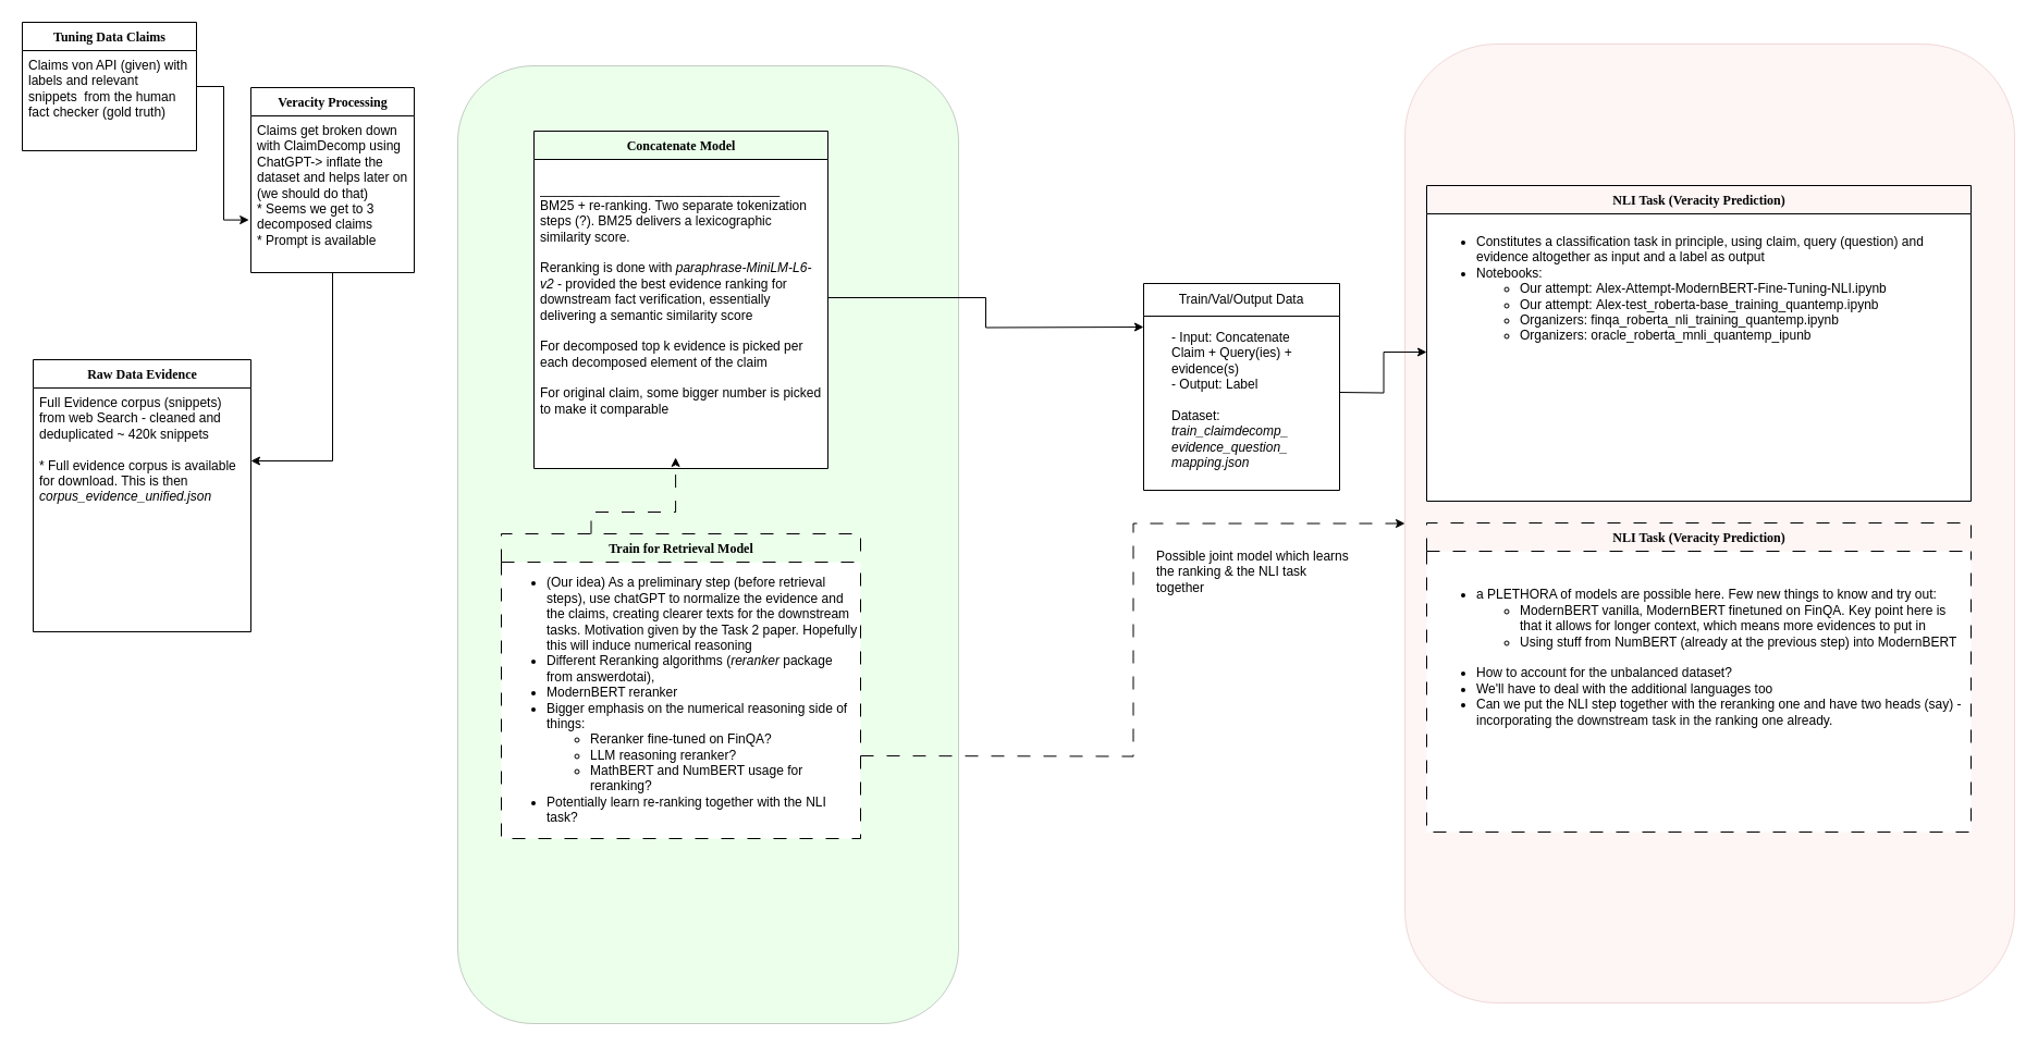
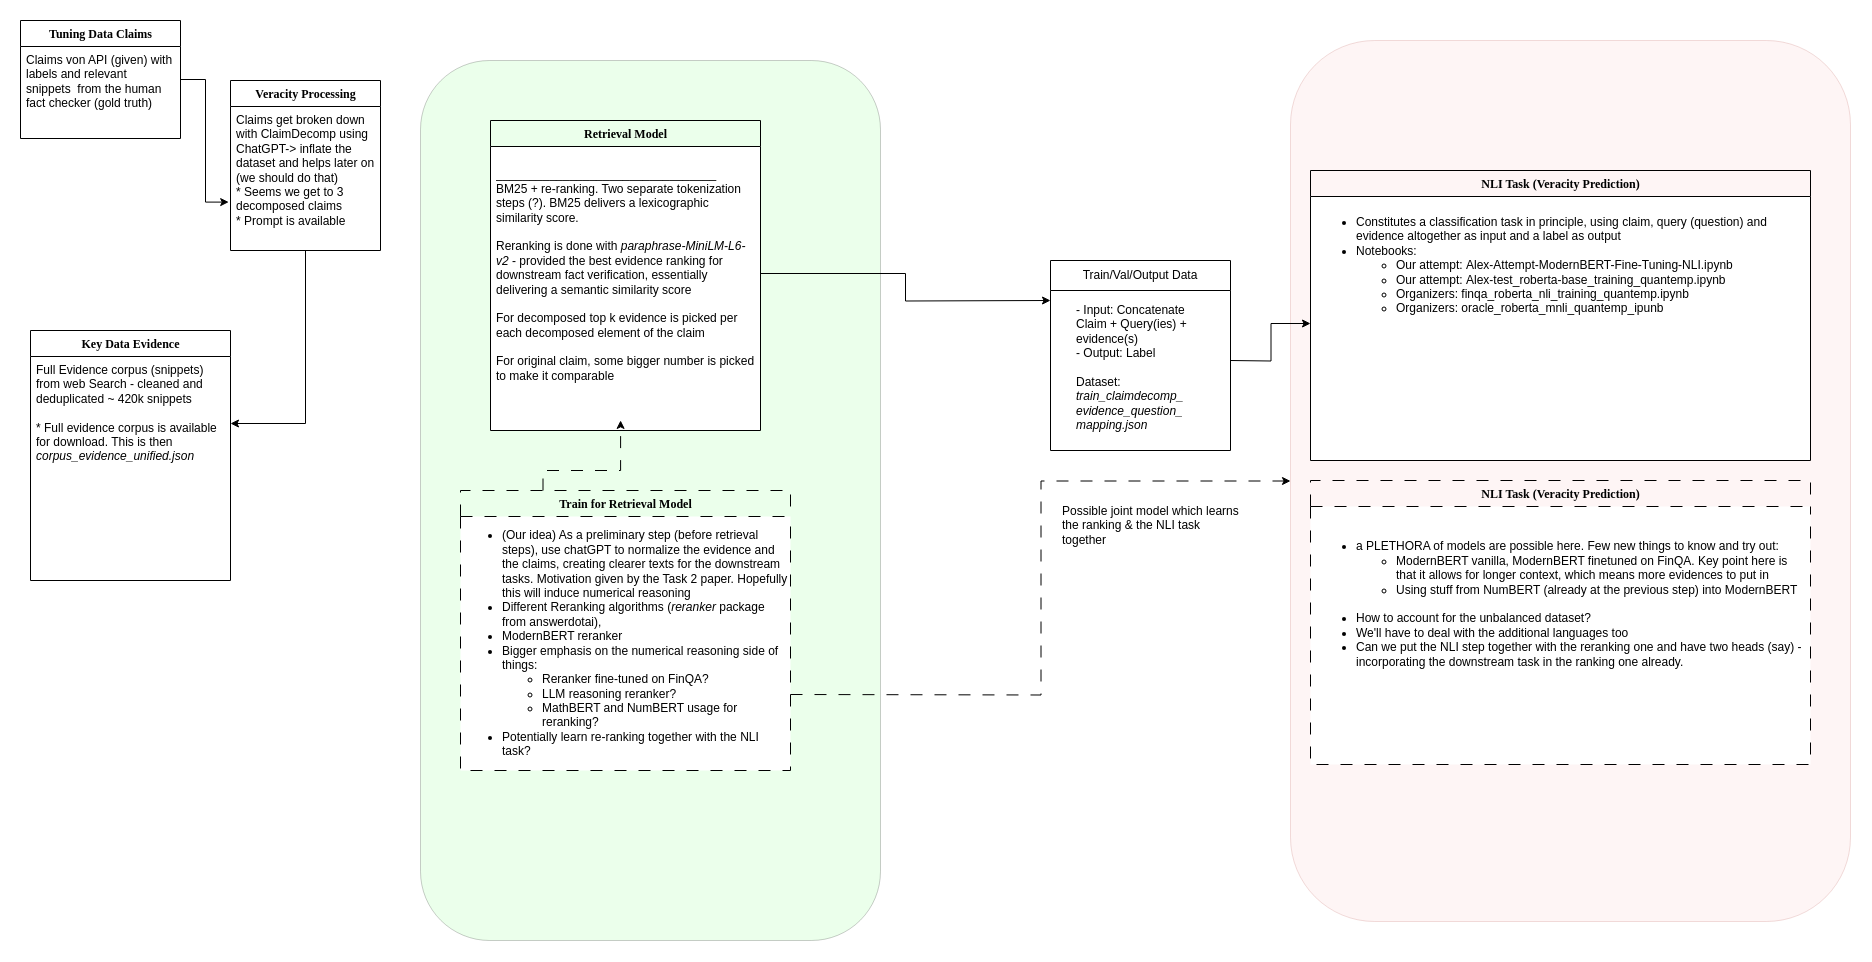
  <mxCell id="0" />
  <mxCell id="1" parent="0" />
  <mxCell id="2" value="" style="rounded=1;whiteSpace=wrap;html=1;fillColor=#f8cecc;opacity=20;strokeColor=#b85450;" parent="1" vertex="1"><mxGeometry x="1290" y="40" width="560" height="881" as="geometry" /></mxCell>
  <mxCell id="3" value="" style="rounded=1;whiteSpace=wrap;html=1;fillColor=#99FF99;opacity=20;" parent="1" vertex="1"><mxGeometry x="420" y="60" width="460" height="880" as="geometry" /></mxCell>
  <mxCell id="4" value="Tuning Data Claims&lt;div&gt;&lt;br&gt;&lt;/div&gt;" style="swimlane;html=1;fontStyle=1;align=center;verticalAlign=top;childLayout=stackLayout;horizontal=1;startSize=26;horizontalStack=0;resizeParent=1;resizeLast=0;collapsible=1;marginBottom=0;swimlaneFillColor=#ffffff;rounded=0;shadow=0;comic=0;labelBackgroundColor=none;strokeWidth=1;fillColor=none;fontFamily=Verdana;fontSize=12" parent="1" vertex="1"><mxGeometry x="20" y="20" width="160" height="118" as="geometry" /></mxCell>
  <mxCell id="5" value="Claims von API (given) with labels and relevant snippets&amp;nbsp; from the human fact checker (gold truth)" style="text;html=1;strokeColor=none;fillColor=none;align=left;verticalAlign=top;spacingLeft=4;spacingRight=4;whiteSpace=wrap;overflow=hidden;rotatable=0;points=[[0,0.5],[1,0.5]];portConstraint=eastwest;" parent="4" vertex="1"><mxGeometry y="26" width="160" height="74" as="geometry" /></mxCell>
- <mxCell id="6" value="Raw Data Evidence" style="swimlane;html=1;fontStyle=1;align=center;verticalAlign=top;childLayout=stackLayout;horizontal=1;startSize=26;horizontalStack=0;resizeParent=1;resizeLast=0;collapsible=1;marginBottom=0;swimlaneFillColor=#ffffff;rounded=0;shadow=0;comic=0;labelBackgroundColor=none;strokeWidth=1;fillColor=none;fontFamily=Verdana;fontSize=12" parent="1" vertex="1"><mxGeometry x="30" y="330" width="200" height="250" as="geometry" /></mxCell>
+ <mxCell id="6" value="Key Data Evidence" style="swimlane;html=1;fontStyle=1;align=center;verticalAlign=top;childLayout=stackLayout;horizontal=1;startSize=26;horizontalStack=0;resizeParent=1;resizeLast=0;collapsible=1;marginBottom=0;swimlaneFillColor=#ffffff;rounded=0;shadow=0;comic=0;labelBackgroundColor=none;strokeWidth=1;fillColor=none;fontFamily=Verdana;fontSize=12" parent="1" vertex="1"><mxGeometry x="30" y="330" width="200" height="250" as="geometry" /></mxCell>
  <mxCell id="7" value="Full Evidence corpus (snippets) from web Search - cleaned and deduplicated ~ 420k snippets&lt;div&gt;&lt;br&gt;&lt;/div&gt;&lt;div&gt;* Full evidence corpus is available for download. This is then &lt;i&gt;corpus_evidence_unified.json&lt;/i&gt;&lt;br&gt;&lt;br&gt;&lt;div&gt;&lt;br&gt;&lt;div&gt;&lt;br&gt;&lt;/div&gt;&lt;/div&gt;&lt;/div&gt;&lt;div&gt;&lt;br&gt;&lt;/div&gt;&lt;div&gt;&lt;br&gt;&lt;/div&gt;" style="text;html=1;strokeColor=none;fillColor=none;align=left;verticalAlign=top;spacingLeft=4;spacingRight=4;whiteSpace=wrap;overflow=hidden;rotatable=0;points=[[0,0.5],[1,0.5]];portConstraint=eastwest;" parent="6" vertex="1"><mxGeometry y="26" width="200" height="134" as="geometry" /></mxCell>
  <mxCell id="8" style="edgeStyle=orthogonalEdgeStyle;rounded=0;orthogonalLoop=1;jettySize=auto;html=1;exitX=0.5;exitY=1;exitDx=0;exitDy=0;entryX=1;entryY=0.5;entryDx=0;entryDy=0;" parent="1" source="9" target="7" edge="1"><mxGeometry relative="1" as="geometry" /></mxCell>
  <mxCell id="9" value="Veracity Processing" style="swimlane;html=1;fontStyle=1;align=center;verticalAlign=top;childLayout=stackLayout;horizontal=1;startSize=26;horizontalStack=0;resizeParent=1;resizeLast=0;collapsible=1;marginBottom=0;swimlaneFillColor=#ffffff;rounded=0;shadow=0;comic=0;labelBackgroundColor=none;strokeWidth=1;fillColor=none;fontFamily=Verdana;fontSize=12" parent="1" vertex="1"><mxGeometry x="230" y="80" width="150" height="170" as="geometry" /></mxCell>
  <mxCell id="10" value="Claims get broken down with ClaimDecomp using ChatGPT-&amp;gt; inflate the dataset and helps later on (we should do that)&lt;br&gt;* Seems we get to 3 decomposed claims&lt;br&gt;* Prompt is available" style="text;html=1;strokeColor=none;fillColor=none;align=left;verticalAlign=top;spacingLeft=4;spacingRight=4;whiteSpace=wrap;overflow=hidden;rotatable=0;points=[[0,0.5],[1,0.5]];portConstraint=eastwest;" parent="9" vertex="1"><mxGeometry y="26" width="150" height="124" as="geometry" /></mxCell>
  <mxCell id="11" style="edgeStyle=orthogonalEdgeStyle;rounded=0;orthogonalLoop=1;jettySize=auto;html=1;exitX=1;exitY=0.5;exitDx=0;exitDy=0;entryX=-0.012;entryY=0.771;entryDx=0;entryDy=0;entryPerimeter=0;" parent="1" source="4" target="10" edge="1"><mxGeometry relative="1" as="geometry" /></mxCell>
- <mxCell id="12" value="Concatenate Model" style="swimlane;html=1;fontStyle=1;align=center;verticalAlign=top;childLayout=stackLayout;horizontal=1;startSize=26;horizontalStack=0;resizeParent=1;resizeLast=0;collapsible=1;marginBottom=0;swimlaneFillColor=#ffffff;rounded=0;shadow=0;comic=0;labelBackgroundColor=none;strokeWidth=1;fillColor=none;fontFamily=Verdana;fontSize=12" parent="1" vertex="1"><mxGeometry x="490" y="120" width="270" height="310" as="geometry" /></mxCell>
+ <mxCell id="12" value="Retrieval Model" style="swimlane;html=1;fontStyle=1;align=center;verticalAlign=top;childLayout=stackLayout;horizontal=1;startSize=26;horizontalStack=0;resizeParent=1;resizeLast=0;collapsible=1;marginBottom=0;swimlaneFillColor=#ffffff;rounded=0;shadow=0;comic=0;labelBackgroundColor=none;strokeWidth=1;fillColor=none;fontFamily=Verdana;fontSize=12" parent="1" vertex="1"><mxGeometry x="490" y="120" width="270" height="310" as="geometry" /></mxCell>
  <mxCell id="13" value="&lt;div&gt;&lt;br&gt;&lt;/div&gt;&lt;div&gt;&lt;span style=&quot;background-color: initial;&quot;&gt;_________________________________&lt;/span&gt;&lt;/div&gt;&lt;div&gt;&lt;span style=&quot;background-color: initial;&quot;&gt;BM25 + re-ranking. Two separate tokenization steps (?). BM25 delivers a lexicographic similarity score.&lt;/span&gt;&lt;br&gt;&lt;/div&gt;&lt;div&gt;&lt;br&gt;&lt;/div&gt;&lt;div&gt;Reranking is done with &lt;i&gt;paraphrase-MiniLM-L6-v2&lt;/i&gt; - provided the best evidence ranking for downstream fact verification, essentially delivering a semantic similarity score&lt;/div&gt;&lt;div&gt;&lt;br&gt;&lt;/div&gt;&lt;div&gt;For decomposed top k evidence is picked per each decomposed element of the claim&lt;br&gt;&lt;br&gt;For original claim, some bigger number is picked to make it comparable&lt;/div&gt;" style="text;html=1;strokeColor=none;fillColor=none;align=left;verticalAlign=top;spacingLeft=4;spacingRight=4;whiteSpace=wrap;overflow=hidden;rotatable=0;points=[[0,0.5],[1,0.5]];portConstraint=eastwest;" parent="12" vertex="1"><mxGeometry y="26" width="270" height="254" as="geometry" /></mxCell>
  <mxCell id="14" value="NLI Task (Veracity Prediction)" style="swimlane;html=1;fontStyle=1;align=center;verticalAlign=top;childLayout=stackLayout;horizontal=1;startSize=26;horizontalStack=0;resizeParent=1;resizeLast=0;collapsible=1;marginBottom=0;swimlaneFillColor=#ffffff;rounded=0;shadow=0;comic=0;labelBackgroundColor=none;strokeWidth=1;fillColor=none;fontFamily=Verdana;fontSize=12" parent="1" vertex="1"><mxGeometry x="1310" y="170" width="500" height="290" as="geometry" /></mxCell>
  <mxCell id="15" value="&lt;ul&gt;&lt;li&gt;Constitutes a classification task in principle, using claim, query (question) and evidence altogether as input and a label as output&lt;/li&gt;&lt;li&gt;Notebooks:&lt;/li&gt;&lt;ul&gt;&lt;li&gt;Our attempt:&amp;nbsp;Alex-Attempt-ModernBERT-Fine-Tuning-NLI.ipynb&lt;/li&gt;&lt;li&gt;Our attempt:&amp;nbsp;Alex-test_roberta-base_training_quantemp.ipynb&lt;/li&gt;&lt;li&gt;Organizers: finqa_roberta_nli_training_quantemp.ipynb&lt;/li&gt;&lt;li&gt;Organizers: oracle_roberta_mnli_quantemp_ipunb&lt;/li&gt;&lt;/ul&gt;&lt;/ul&gt;&lt;div&gt;&lt;br&gt;&lt;/div&gt;" style="text;html=1;strokeColor=none;fillColor=none;align=left;verticalAlign=top;spacingLeft=4;spacingRight=4;whiteSpace=wrap;overflow=hidden;rotatable=0;points=[[0,0.5],[1,0.5]];portConstraint=eastwest;" parent="14" vertex="1"><mxGeometry y="26" width="500" height="254" as="geometry" /></mxCell>
  <mxCell id="16" style="edgeStyle=orthogonalEdgeStyle;rounded=0;orthogonalLoop=1;jettySize=auto;html=1;" parent="1" source="13" edge="1"><mxGeometry relative="1" as="geometry"><mxPoint x="1050" y="300" as="targetPoint" /></mxGeometry></mxCell>
  <mxCell id="17" value="Train for Retrieval Model" style="swimlane;html=1;fontStyle=1;align=center;verticalAlign=top;childLayout=stackLayout;horizontal=1;startSize=26;horizontalStack=0;resizeParent=1;resizeLast=0;collapsible=1;marginBottom=0;swimlaneFillColor=#ffffff;rounded=0;shadow=0;comic=0;labelBackgroundColor=none;strokeWidth=1;fillColor=none;fontFamily=Verdana;fontSize=12;dashed=1;dashPattern=12 12;" parent="1" vertex="1"><mxGeometry x="460" y="490" width="330" height="280" as="geometry"><mxRectangle x="450" y="490" width="190" height="30" as="alternateBounds" /></mxGeometry></mxCell>
  <mxCell id="18" value="&lt;ul&gt;&lt;li&gt;&lt;div&gt;&lt;span style=&quot;background-color: initial;&quot;&gt;(Our idea) As a preliminary step (before retrieval steps), use chatGPT to normalize the evidence and the claims, creating clearer texts for the downstream tasks. Motivation given by the Task 2 paper. Hopefully this will induce numerical reasoning&lt;/span&gt;&lt;/div&gt;&lt;/li&gt;&lt;li&gt;Different Reranking algorithms (&lt;i&gt;reranker&lt;/i&gt; package from answerdotai),&lt;/li&gt;&lt;li&gt;ModernBERT reranker&amp;nbsp;&lt;/li&gt;&lt;li&gt;Bigger emphasis on the numerical reasoning side of things:&amp;nbsp;&lt;/li&gt;&lt;ul&gt;&lt;li&gt;Reranker fine-tuned on FinQA?&lt;/li&gt;&lt;li&gt;LLM reasoning reranker?&lt;/li&gt;&lt;li&gt;MathBERT and NumBERT usage for reranking?&lt;/li&gt;&lt;/ul&gt;&lt;li&gt;Potentially learn re-ranking together with the NLI task?&lt;/li&gt;&lt;/ul&gt;" style="text;html=1;align=left;verticalAlign=middle;whiteSpace=wrap;rounded=0;" parent="17" vertex="1"><mxGeometry y="26" width="330" height="254" as="geometry" /></mxCell>
  <mxCell id="19" style="edgeStyle=orthogonalEdgeStyle;rounded=0;orthogonalLoop=1;jettySize=auto;html=1;exitX=0.25;exitY=0;exitDx=0;exitDy=0;entryX=0.435;entryY=0.409;entryDx=0;entryDy=0;entryPerimeter=0;dashed=1;dashPattern=12 12;" parent="1" source="17" target="3" edge="1"><mxGeometry relative="1" as="geometry" /></mxCell>
  <mxCell id="20" value="Possible joint model which learns the ranking &amp;amp; the NLI task together" style="text;html=1;align=left;verticalAlign=middle;whiteSpace=wrap;rounded=0;" parent="1" vertex="1"><mxGeometry x="1060" y="510" width="180" height="30" as="geometry" /></mxCell>
  <mxCell id="21" value="NLI Task (Veracity Prediction)" style="swimlane;html=1;fontStyle=1;align=center;verticalAlign=top;childLayout=stackLayout;horizontal=1;startSize=26;horizontalStack=0;resizeParent=1;resizeLast=0;collapsible=1;marginBottom=0;swimlaneFillColor=#ffffff;rounded=0;shadow=0;comic=0;labelBackgroundColor=none;strokeWidth=1;fillColor=none;fontFamily=Verdana;fontSize=12;dashed=1;dashPattern=12 12;" parent="1" vertex="1"><mxGeometry x="1310" y="480" width="500" height="284" as="geometry" /></mxCell>
  <mxCell id="22" value="&lt;div&gt;&lt;br&gt;&lt;/div&gt;&lt;ul&gt;&lt;li&gt;&lt;span style=&quot;background-color: initial;&quot;&gt;a PLETHORA of models are possible here. Few new things to know and try out:&lt;/span&gt;&lt;/li&gt;&lt;ul&gt;&lt;li&gt;ModernBERT vanilla, ModernBERT finetuned on FinQA. Key point here is that it allows for longer context, which means more evidences to put in&lt;/li&gt;&lt;li&gt;Using stuff from NumBERT (already at the previous step) into ModernBERT&lt;br&gt;&lt;br&gt;&lt;/li&gt;&lt;/ul&gt;&lt;li&gt;How to account for the unbalanced dataset?&lt;br&gt;&lt;/li&gt;&lt;li&gt;We'll have to deal with the additional languages too&lt;/li&gt;&lt;li&gt;Can we put the NLI step together with the reranking one and have two heads (say) - incorporating the downstream task in the ranking one already.&lt;/li&gt;&lt;/ul&gt;" style="text;html=1;strokeColor=none;fillColor=none;align=left;verticalAlign=top;spacingLeft=4;spacingRight=4;whiteSpace=wrap;overflow=hidden;rotatable=0;points=[[0,0.5],[1,0.5]];portConstraint=eastwest;" parent="21" vertex="1"><mxGeometry y="26" width="500" height="254" as="geometry" /></mxCell>
  <mxCell id="23" value="" style="edgeStyle=orthogonalEdgeStyle;rounded=0;orthogonalLoop=1;jettySize=auto;html=1;exitX=1;exitY=0.5;exitDx=0;exitDy=0;dashed=1;dashPattern=12 12;entryX=0;entryY=0.5;entryDx=0;entryDy=0;" parent="1" target="2" edge="1"><mxGeometry relative="1" as="geometry"><mxPoint x="790" y="694" as="sourcePoint" /><mxPoint x="1100.067" y="420" as="targetPoint" /></mxGeometry></mxCell>
  <mxCell id="24" value="Train/Val/Output Data" style="swimlane;fontStyle=0;childLayout=stackLayout;horizontal=1;startSize=30;horizontalStack=0;resizeParent=1;resizeParentMax=0;resizeLast=0;collapsible=1;marginBottom=0;whiteSpace=wrap;html=1;" parent="1" vertex="1"><mxGeometry x="1050" y="260" width="180" height="190" as="geometry" /></mxCell>
  <mxCell id="25" style="edgeStyle=orthogonalEdgeStyle;rounded=0;orthogonalLoop=1;jettySize=auto;html=1;entryX=0;entryY=0.5;entryDx=0;entryDy=0;" parent="1" target="15" edge="1"><mxGeometry relative="1" as="geometry"><mxPoint x="1230" y="360" as="sourcePoint" /></mxGeometry></mxCell>
  <mxCell id="26" value="&lt;div&gt;&lt;span style=&quot;text-align: center;&quot;&gt;&lt;br&gt;&lt;/span&gt;&lt;/div&gt;&lt;span style=&quot;text-align: center;&quot;&gt;- Input: Concatenate Claim + Query(ies) + evidence(s)&amp;nbsp;&lt;/span&gt;&lt;div&gt;&lt;span style=&quot;text-align: center;&quot;&gt;- Output: Label&lt;br&gt;&lt;br&gt;Dataset: &lt;i&gt;train_claimdecomp_&lt;br&gt;evidence_question_&lt;br&gt;mapping.json&lt;/i&gt;&lt;/span&gt;&lt;/div&gt;" style="text;strokeColor=none;fillColor=none;align=left;verticalAlign=middle;spacingLeft=4;spacingRight=4;overflow=hidden;points=[[0,0.5],[1,0.5]];portConstraint=eastwest;rotatable=0;whiteSpace=wrap;html=1;" parent="1" vertex="1"><mxGeometry x="1070" y="280" width="130" height="160" as="geometry" /></mxCell>
